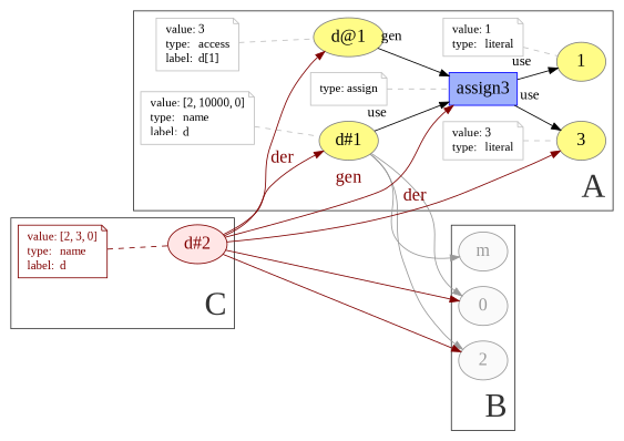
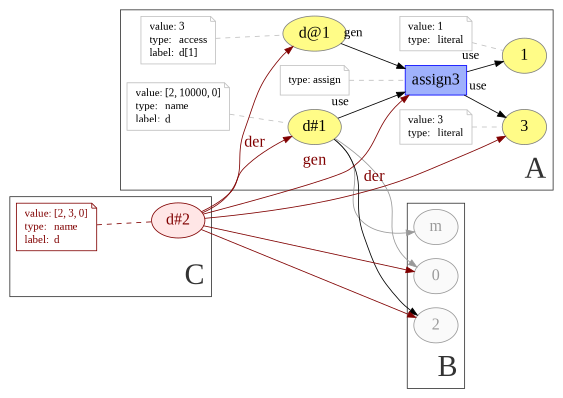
  digraph {
    fontname="Liberation Serif"
    newrank=true
    rankdir=LR
    splines=spline
    node [color=gray fontname="Liberation Serif" fontsize=20 style=filled]
    edge [fontname="Liberation Serif" color="#800000"]
    n1 [color="#808080" fillcolor="#FFFC87" label="d@1"]
    n2 [color="#808080" fillcolor="#FFFC87" label=1]
    n3 [color="#808080" fillcolor="#FFFC87" label=3]
    n4 [color="#808080" fillcolor="#FFFC87" label="d#1"]
    n5 [color="#0000FF" fillcolor="#9FB1FC" label=assign3 shape=polygon sides=4]
    n6 [fontcolor=black fontsize=13 label=<<TABLE cellpadding="0" border="0"> 	<TR> 	    <TD align="left">value:</TD> 	    <TD align="left">3</TD> 	</TR> 	<TR> 	    <TD align="left">type:</TD> 	    <TD align="left">access</TD> 	</TR> 	<TR> 	    <TD align="left">label:</TD> 	    <TD align="left">d[1]</TD> 	</TR> </TABLE>> shape=note style=""]
    n7 [fontcolor=black fontsize=13 label=<<TABLE cellpadding="0" border="0"> 	<TR> 	    <TD align="left">value:</TD> 	    <TD align="left">1</TD> 	</TR> 	<TR> 	    <TD align="left">type:</TD> 	    <TD align="left">literal</TD> 	</TR> </TABLE>> shape=note style=""]
    n8 [fontcolor=black fontsize=13 label=<<TABLE cellpadding="0" border="0"> 	<TR> 	    <TD align="left">value:</TD> 	    <TD align="left">3</TD> 	</TR> 	<TR> 	    <TD align="left">type:</TD> 	    <TD align="left">literal</TD> 	</TR> </TABLE>> shape=note style=""]
    n9 [fontcolor=black fontsize=13 label=<<TABLE cellpadding="0" border="0"> 	<TR> 	    <TD align="left">value:</TD> 	    <TD align="left">[2, 10000, 0]</TD> 	</TR> 	<TR> 	    <TD align="left">type:</TD> 	    <TD align="left">name</TD> 	</TR> 	<TR> 	    <TD align="left">label:</TD> 	    <TD align="left">d</TD> 	</TR> </TABLE>> shape=note style=""]
    n10 [fontcolor=black fontsize=13 label=<<TABLE cellpadding="0" border="0"> 	<TR> 	    <TD align="left">type:</TD> 	    <TD align="left">assign</TD> 	</TR> </TABLE>> shape=note style=""]
    n11 [color="#999999" fillcolor="#FAFAFA" fontcolor="#999999" label=0]
    n12 [color="#999999" fillcolor="#FAFAFA" fontcolor="#999999" label=m]
    n13 [color="#999999" fillcolor="#FAFAFA" fontcolor="#999999" label=2]
    n14 [color="#800000" fillcolor="#ffe6e6" fontcolor="#800000" label="d#2"]
    n15 [color="#800000" fontcolor="#800000" fontsize=13 label=<<TABLE cellpadding="0" border="0"> 	<TR> 	    <TD align="left">value:</TD> 	    <TD align="left">[2, 3, 0]</TD> 	</TR> 	<TR> 	    <TD align="left">type:</TD> 	    <TD align="left">name</TD> 	</TR> 	<TR> 	    <TD align="left">label:</TD> 	    <TD align="left">d</TD> 	</TR> </TABLE>> shape=note style=""]
    subgraph cluster_1 {
      color="#333333"
      fontcolor="#333333"
      fontsize=36
      label=A
      labeljust=r
      labelloc=b
      n1
      n2
      n3
      n4
      n5
      n6
      n7
      n8
      n9
      n10
    }
    subgraph cluster_2 {
      color="#333333"
      fontcolor="#333333"
      fontsize=36
      label=B
      labeljust=r
      labelloc=b
      n11
      n12
      n13
    }
    subgraph cluster_3 {
      color="#333333"
      fontcolor="#333333"
      fontsize=36
      label=C
      labeljust=r
      labelloc=b
      n14
      n15
    }
    n1 -> n5 [labelangle=60.0 labeldistance=2 labelfontsize=16 rotation=20 taillabel=gen color=""]
    n4 -> n5 [labelangle=60.0 labeldistance=2 labelfontsize=16 rotation=20 taillabel=use color=""]
    n4 -> n11 [color="#999999" fontcolor="#999999"]
    n4 -> n12 [color="#999999" fontcolor="#999999"]
-   n4 -> n13 [color="#999999" fontcolor="#999999"]
+   n4 -> n13 [color=black fontcolor="#999999"]
    n5 -> n2 [labelangle=60.0 labeldistance=2 labelfontsize=16 rotation=20 taillabel=use color=""]
    n5 -> n3 [labelangle=60.0 labeldistance=2 labelfontsize=16 rotation=20 taillabel=use color=""]
    n6 -> n1 [arrowhead=none color=gray style=dashed]
    n7 -> n2 [arrowhead=none color=gray style=dashed]
    n8 -> n3 [arrowhead=none color=gray style=dashed]
    n9 -> n4 [arrowhead=none color=gray style=dashed]
    n10 -> n5 [arrowhead=none color=gray style=dashed]
    n14 -> n1 [fontcolor="#800000"]
    n14 -> n3 [fontcolor="#800000" fontsize=20 label=der labelangle=60.0 labeldistance=2 rotation=20]
    n14 -> n4 [fontcolor="#800000" fontsize=20 label=der labelangle=60.0 labeldistance=2 rotation=20]
    n14 -> n5 [fontcolor="#800000" fontsize=20 label=gen labelangle=60.0 labeldistance=2 rotation=20]
    n14 -> n11 [fontcolor="#800000"]
    n14 -> n13 [fontcolor="#800000"]
    n15 -> n14 [arrowhead=none fontcolor="#800000" style=dashed]
  }
